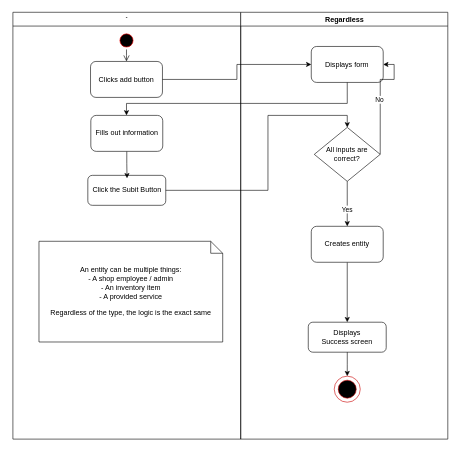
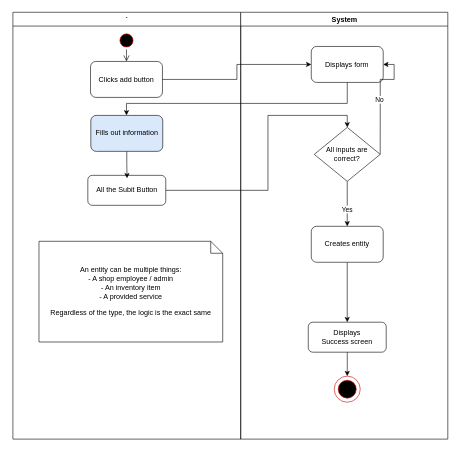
  <mxCell id="0" />
  <mxCell id="1" parent="0" />
  <mxCell id="2" value="`" style="swimlane;whiteSpace=wrap;movable=0;" parent="1" vertex="1"><mxGeometry x="20.5" y="20" width="380" height="712" as="geometry" /></mxCell>
  <mxCell id="3" value="" style="ellipse;shape=startState;fillColor=#000000;strokeColor=#ff0000;" parent="2" vertex="1"><mxGeometry x="174.5" y="32" width="30" height="30" as="geometry" /></mxCell>
  <mxCell id="4" value="" style="edgeStyle=elbowEdgeStyle;elbow=horizontal;verticalAlign=bottom;endArrow=open;endSize=8;strokeColor=#000000;endFill=1;rounded=0;entryX=0.5;entryY=0;entryDx=0;entryDy=0;" parent="2" source="3" target="6" edge="1"><mxGeometry x="161.5" y="40" as="geometry"><mxPoint x="189.5" y="102.0" as="targetPoint" /></mxGeometry></mxCell>
- <mxCell id="5" value="Click the Subit Button" style="rounded=1;whiteSpace=wrap;html=1;" parent="2" vertex="1"><mxGeometry x="125" y="272" width="130" height="50" as="geometry" /></mxCell>
+ <mxCell id="5" value="All the Subit Button" style="rounded=1;whiteSpace=wrap;html=1;" parent="2" vertex="1"><mxGeometry x="125" y="272" width="130" height="50" as="geometry" /></mxCell>
  <mxCell id="6" value="Clicks add button" style="rounded=1;whiteSpace=wrap;html=1;" parent="2" vertex="1"><mxGeometry x="129.5" y="82" width="120" height="60" as="geometry" /></mxCell>
  <mxCell id="7" value="" style="edgeStyle=orthogonalEdgeStyle;rounded=0;orthogonalLoop=1;jettySize=auto;html=1;entryX=0.503;entryY=0.098;entryDx=0;entryDy=0;entryPerimeter=0;" parent="2" source="8" target="5" edge="1"><mxGeometry relative="1" as="geometry" /></mxCell>
- <mxCell id="8" value="Fills out information" style="rounded=1;whiteSpace=wrap;html=1;" parent="2" vertex="1"><mxGeometry x="130" y="172" width="120" height="60" as="geometry" /></mxCell>
+ <mxCell id="8" value="Fills out information" style="rounded=1;whiteSpace=wrap;html=1;fillColor=#dae8fc;" parent="2" vertex="1"><mxGeometry x="130" y="172" width="120" height="60" as="geometry" /></mxCell>
  <mxCell id="9" value="An entity can be multiple things:&lt;br&gt;- A shop employee / admin&lt;br&gt;- An inventory item&lt;br&gt;- A provided service&lt;br&gt;&lt;br&gt;Regardless of the type, the logic is the exact same" style="shape=note;size=20;whiteSpace=wrap;html=1;" vertex="1" parent="2"><mxGeometry x="43.5" y="382" width="306.5" height="168" as="geometry" /></mxCell>
- <mxCell id="10" value="Regardless" style="swimlane;whiteSpace=wrap;movable=0;" parent="1" vertex="1"><mxGeometry x="400.5" y="20" width="345.5" height="712" as="geometry" /></mxCell>
+ <mxCell id="10" value="System" style="swimlane;whiteSpace=wrap;movable=0;" parent="1" vertex="1"><mxGeometry x="400.5" y="20" width="345.5" height="712" as="geometry" /></mxCell>
  <mxCell id="11" value="" style="edgeStyle=orthogonalEdgeStyle;rounded=0;orthogonalLoop=1;jettySize=auto;html=1;entryX=0.5;entryY=0;entryDx=0;entryDy=0;" parent="10" source="13" target="19" edge="1"><mxGeometry relative="1" as="geometry"><mxPoint x="177.75" y="357" as="targetPoint" /></mxGeometry></mxCell>
  <mxCell id="12" value="Yes" style="edgeLabel;html=1;align=center;verticalAlign=middle;resizable=0;points=[];" parent="11" vertex="1" connectable="0"><mxGeometry x="0.232" y="-1" relative="1" as="geometry"><mxPoint as="offset" /></mxGeometry></mxCell>
  <mxCell id="13" value="All inputs are correct?" style="rhombus;whiteSpace=wrap;html=1;fontSize=12;strokeColor=default;fillColor=default;" parent="10" vertex="1"><mxGeometry x="122.75" y="192" width="110" height="90" as="geometry" /></mxCell>
  <mxCell id="14" value="" style="edgeStyle=orthogonalEdgeStyle;rounded=0;orthogonalLoop=1;jettySize=auto;html=1;exitX=0.5;exitY=1;exitDx=0;exitDy=0;" parent="10" source="19" target="15" edge="1"><mxGeometry relative="1" as="geometry"><mxPoint x="177.75" y="417" as="sourcePoint" /></mxGeometry></mxCell>
  <mxCell id="15" value="Displays&lt;br&gt;Success screen" style="rounded=1;whiteSpace=wrap;html=1;" parent="10" vertex="1"><mxGeometry x="112.75" y="517" width="130" height="50" as="geometry" /></mxCell>
  <mxCell id="16" value="Displays form" style="rounded=1;whiteSpace=wrap;html=1;" parent="10" vertex="1"><mxGeometry x="117.75" y="57" width="120" height="60" as="geometry" /></mxCell>
  <mxCell id="17" style="edgeStyle=orthogonalEdgeStyle;rounded=0;orthogonalLoop=1;jettySize=auto;html=1;exitX=1;exitY=0.5;exitDx=0;exitDy=0;entryX=1;entryY=0.5;entryDx=0;entryDy=0;" parent="10" source="13" target="16" edge="1"><mxGeometry relative="1" as="geometry"><Array as="points"><mxPoint x="256" y="112" /></Array><mxPoint x="255.5" y="62" as="targetPoint" /></mxGeometry></mxCell>
  <mxCell id="18" value="No" style="edgeLabel;html=1;align=center;verticalAlign=middle;resizable=0;points=[];" parent="17" vertex="1" connectable="0"><mxGeometry x="-0.047" y="2" relative="1" as="geometry"><mxPoint as="offset" /></mxGeometry></mxCell>
  <mxCell id="19" value="Creates entity" style="rounded=1;whiteSpace=wrap;html=1;" parent="10" vertex="1"><mxGeometry x="117.75" y="357" width="120" height="60" as="geometry" /></mxCell>
  <mxCell id="20" style="edgeStyle=orthogonalEdgeStyle;rounded=0;orthogonalLoop=1;jettySize=auto;html=1;entryX=0.5;entryY=0;entryDx=0;entryDy=0;" parent="10" source="15" target="22" edge="1"><mxGeometry relative="1" as="geometry"><mxPoint x="-145.54" y="542.0" as="targetPoint" /></mxGeometry></mxCell>
  <mxCell id="21" value="" style="group" parent="10" vertex="1" connectable="0"><mxGeometry x="156.03" y="607" width="43.43" height="43.43" as="geometry" /></mxCell>
  <mxCell id="22" value="" style="ellipse;whiteSpace=wrap;html=1;aspect=fixed;fillColor=none;strokeColor=#CC0000;" parent="21" vertex="1"><mxGeometry width="43.43" height="43.43" as="geometry" /></mxCell>
  <mxCell id="23" value="" style="ellipse;whiteSpace=wrap;html=1;aspect=fixed;fillColor=#000000;strokeColor=#CC0000;" parent="21" vertex="1"><mxGeometry x="6.72" y="6.71" width="30" height="30" as="geometry" /></mxCell>
  <mxCell id="24" style="edgeStyle=orthogonalEdgeStyle;rounded=0;orthogonalLoop=1;jettySize=auto;html=1;entryX=0.5;entryY=0;entryDx=0;entryDy=0;" parent="1" source="5" target="13" edge="1"><mxGeometry relative="1" as="geometry"><mxPoint x="468.273" y="282" as="targetPoint" /><Array as="points"><mxPoint x="446" y="317" /><mxPoint x="446" y="192" /><mxPoint x="578" y="192" /></Array></mxGeometry></mxCell>
  <mxCell id="25" style="edgeStyle=orthogonalEdgeStyle;rounded=0;orthogonalLoop=1;jettySize=auto;html=1;exitX=1;exitY=0.5;exitDx=0;exitDy=0;entryX=0;entryY=0.5;entryDx=0;entryDy=0;" parent="1" source="6" target="16" edge="1"><mxGeometry relative="1" as="geometry" /></mxCell>
  <mxCell id="26" style="edgeStyle=orthogonalEdgeStyle;rounded=0;orthogonalLoop=1;jettySize=auto;html=1;exitX=0.5;exitY=1;exitDx=0;exitDy=0;" parent="1" source="16" target="8" edge="1"><mxGeometry relative="1" as="geometry"><Array as="points"><mxPoint x="578" y="172" /><mxPoint x="210" y="172" /></Array></mxGeometry></mxCell>
